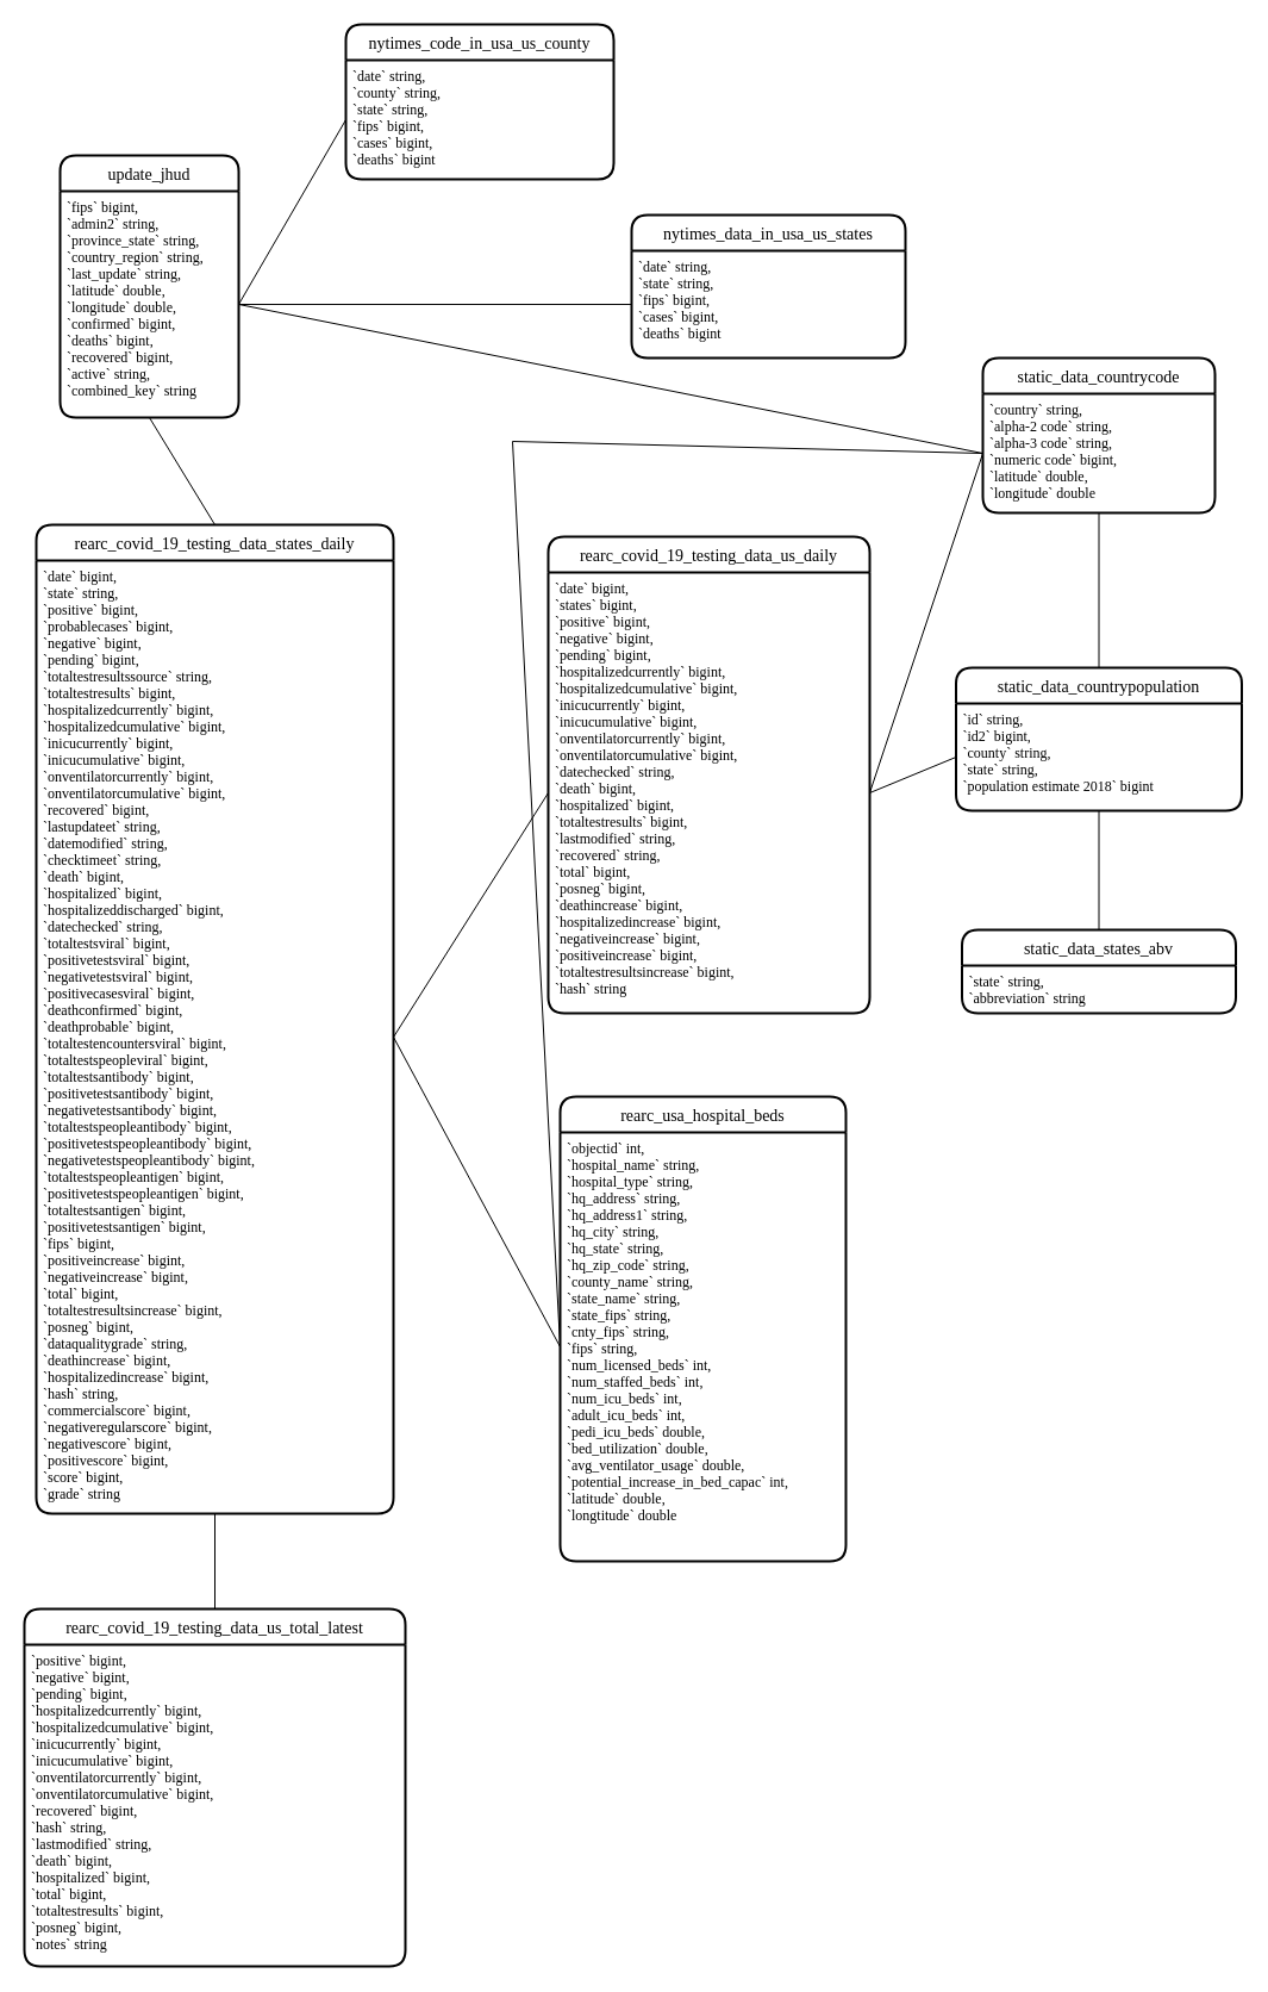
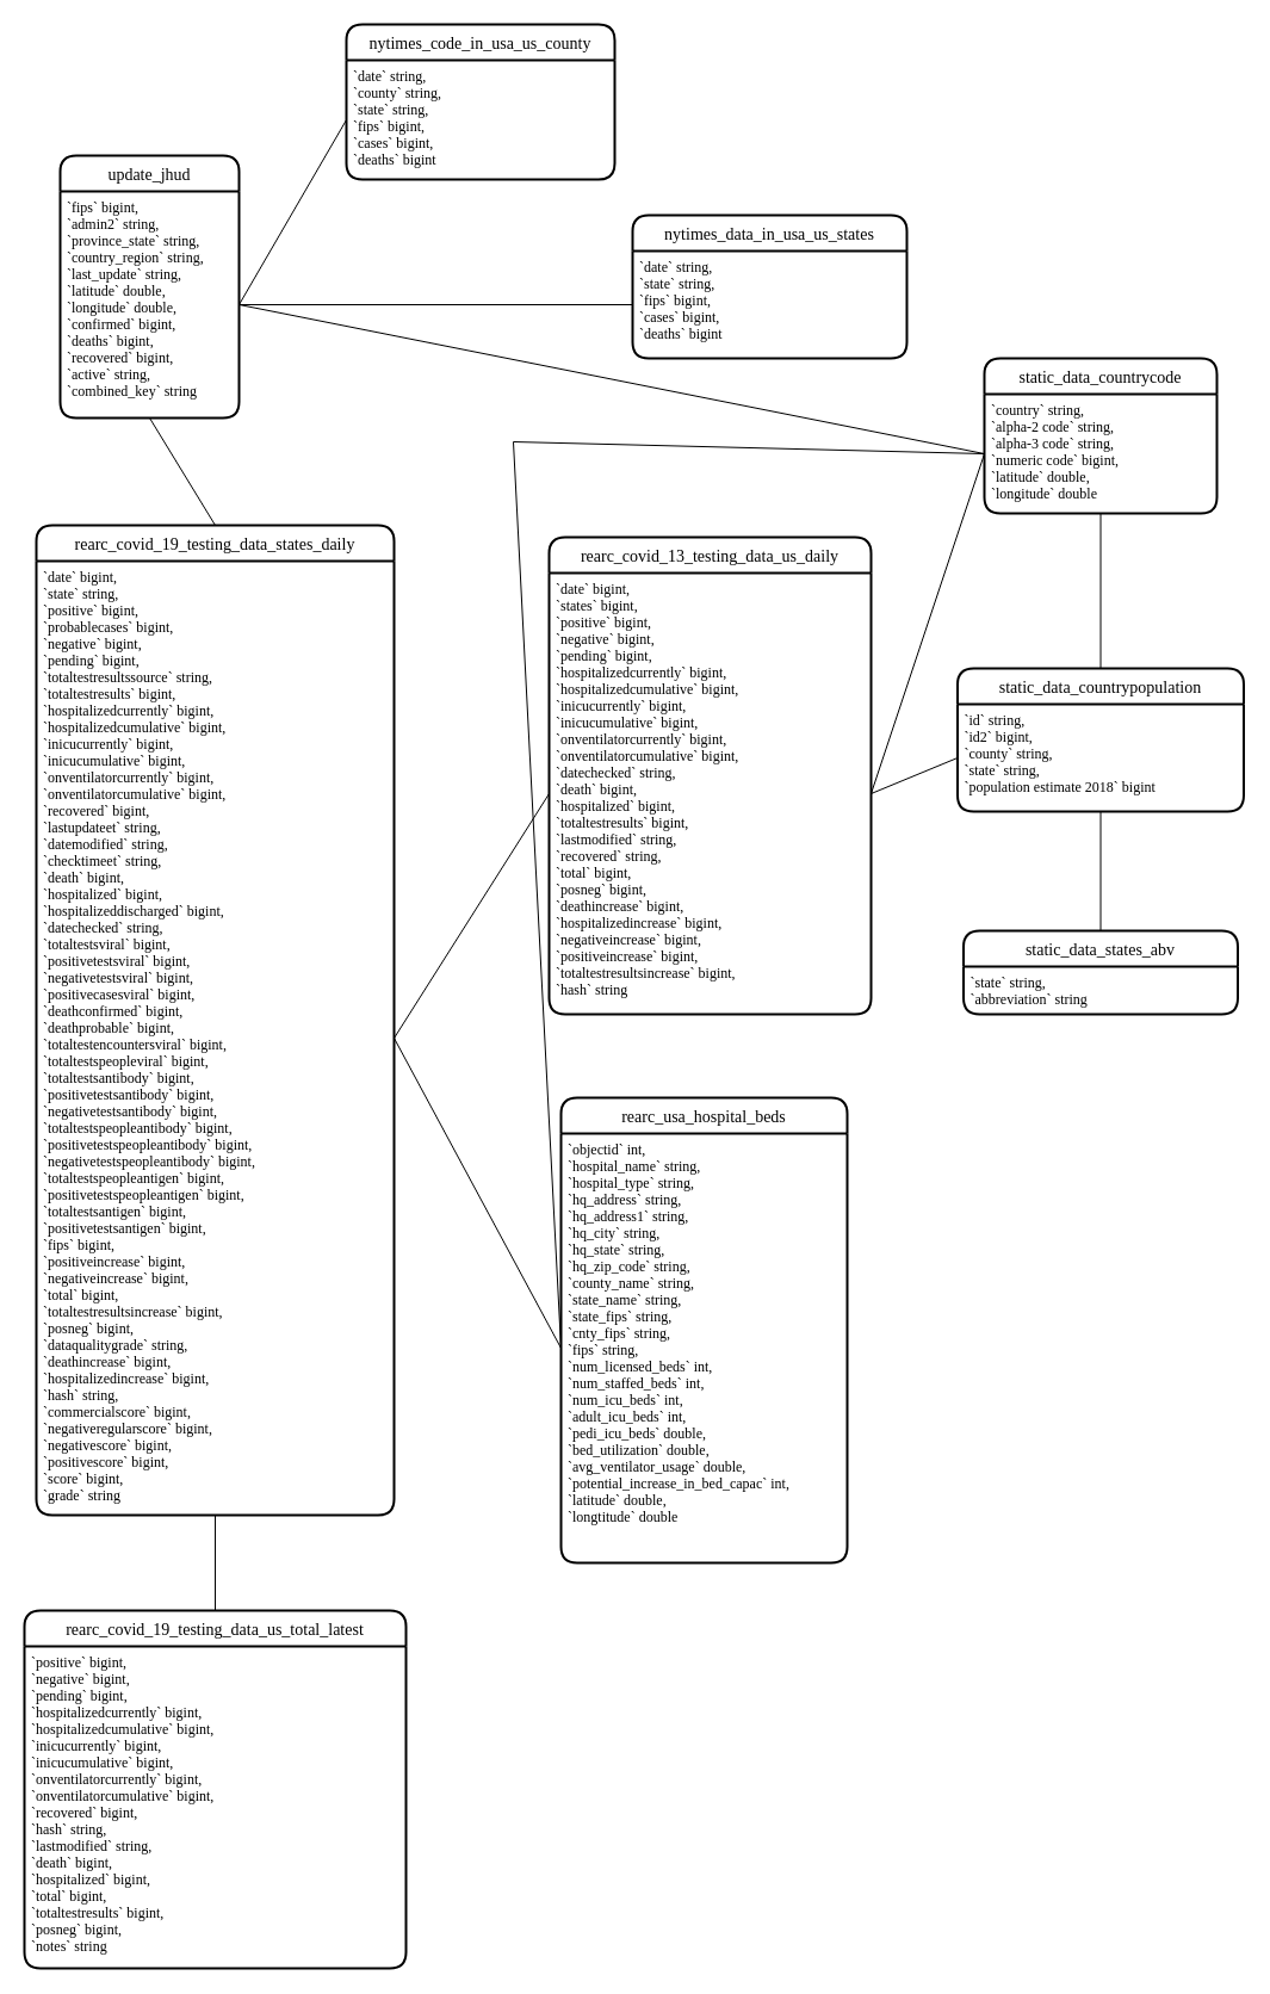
  <mxCell id="0" />
  <mxCell id="1" parent="0" />
  <mxCell id="2" value="nytimes_code_in_usa_us_county" style="swimlane;childLayout=stackLayout;horizontal=1;startSize=30;horizontalStack=0;rounded=1;fontSize=14;fontStyle=0;strokeWidth=2;resizeParent=0;resizeLast=1;shadow=0;dashed=0;align=center;fontFamily=Comic Sans MS;" parent="1" vertex="1"><mxGeometry x="290" y="20" width="225" height="130" as="geometry"><mxRectangle x="400" y="90" width="110" height="30" as="alternateBounds" /></mxGeometry></mxCell>
  <mxCell id="3" value="`date` string, &#10;  `county` string, &#10;  `state` string, &#10;  `fips` bigint, &#10;  `cases` bigint, &#10;  `deaths` bigint" style="align=left;strokeColor=none;fillColor=none;spacingLeft=4;fontSize=12;verticalAlign=top;resizable=0;rotatable=0;part=1;fontFamily=Comic Sans MS;" parent="2" vertex="1"><mxGeometry y="30" width="225" height="100" as="geometry" /></mxCell>
  <mxCell id="4" value="update_jhud" style="swimlane;childLayout=stackLayout;horizontal=1;startSize=30;horizontalStack=0;rounded=1;fontSize=14;fontStyle=0;strokeWidth=2;resizeParent=0;resizeLast=1;shadow=0;dashed=0;align=center;fontFamily=Comic Sans MS;" parent="1" vertex="1"><mxGeometry x="50" y="130" width="150" height="220" as="geometry"><mxRectangle x="400" y="90" width="110" height="30" as="alternateBounds" /></mxGeometry></mxCell>
  <mxCell id="5" value="`fips` bigint, &#10;  `admin2` string, &#10;  `province_state` string, &#10;  `country_region` string, &#10;  `last_update` string, &#10;  `latitude` double, &#10;  `longitude` double, &#10;  `confirmed` bigint, &#10;  `deaths` bigint, &#10;  `recovered` bigint, &#10;  `active` string, &#10;  `combined_key` string" style="align=left;strokeColor=none;fillColor=none;spacingLeft=4;fontSize=12;verticalAlign=top;resizable=0;rotatable=0;part=1;fontFamily=Comic Sans MS;" parent="4" vertex="1"><mxGeometry y="30" width="150" height="190" as="geometry" /></mxCell>
  <mxCell id="6" value="nytimes_data_in_usa_us_states" style="swimlane;childLayout=stackLayout;horizontal=1;startSize=30;horizontalStack=0;rounded=1;fontSize=14;fontStyle=0;strokeWidth=2;resizeParent=0;resizeLast=1;shadow=0;dashed=0;align=center;fontFamily=Comic Sans MS;" parent="1" vertex="1"><mxGeometry x="530" y="180" width="230" height="120" as="geometry"><mxRectangle x="400" y="90" width="110" height="30" as="alternateBounds" /></mxGeometry></mxCell>
  <mxCell id="7" value="`date` string, &#10;  `state` string, &#10;  `fips` bigint, &#10;  `cases` bigint, &#10;  `deaths` bigint" style="align=left;strokeColor=none;fillColor=none;spacingLeft=4;fontSize=12;verticalAlign=top;resizable=0;rotatable=0;part=1;fontFamily=Comic Sans MS;" parent="6" vertex="1"><mxGeometry y="30" width="230" height="90" as="geometry" /></mxCell>
  <mxCell id="8" value="rearc_covid_19_testing_data_states_daily" style="swimlane;childLayout=stackLayout;horizontal=1;startSize=30;horizontalStack=0;rounded=1;fontSize=14;fontStyle=0;strokeWidth=2;resizeParent=0;resizeLast=1;shadow=0;dashed=0;align=center;fontFamily=Comic Sans MS;" parent="1" vertex="1"><mxGeometry x="30" y="440" width="300" height="830" as="geometry"><mxRectangle x="400" y="90" width="110" height="30" as="alternateBounds" /></mxGeometry></mxCell>
  <mxCell id="9" value="`date` bigint, &#10;  `state` string, &#10;  `positive` bigint, &#10;  `probablecases` bigint, &#10;  `negative` bigint, &#10;  `pending` bigint, &#10;  `totaltestresultssource` string, &#10;  `totaltestresults` bigint, &#10;  `hospitalizedcurrently` bigint, &#10;  `hospitalizedcumulative` bigint, &#10;  `inicucurrently` bigint, &#10;  `inicucumulative` bigint, &#10;  `onventilatorcurrently` bigint, &#10;  `onventilatorcumulative` bigint, &#10;  `recovered` bigint, &#10;  `lastupdateet` string, &#10;  `datemodified` string, &#10;  `checktimeet` string, &#10;  `death` bigint, &#10;  `hospitalized` bigint, &#10;  `hospitalizeddischarged` bigint, &#10;  `datechecked` string, &#10;  `totaltestsviral` bigint, &#10;  `positivetestsviral` bigint, &#10;  `negativetestsviral` bigint, &#10;  `positivecasesviral` bigint, &#10;  `deathconfirmed` bigint, &#10;  `deathprobable` bigint, &#10;  `totaltestencountersviral` bigint, &#10;  `totaltestspeopleviral` bigint, &#10;  `totaltestsantibody` bigint, &#10;  `positivetestsantibody` bigint, &#10;  `negativetestsantibody` bigint, &#10;  `totaltestspeopleantibody` bigint, &#10;  `positivetestspeopleantibody` bigint, &#10;  `negativetestspeopleantibody` bigint, &#10;  `totaltestspeopleantigen` bigint, &#10;  `positivetestspeopleantigen` bigint, &#10;  `totaltestsantigen` bigint, &#10;  `positivetestsantigen` bigint, &#10;  `fips` bigint, &#10;  `positiveincrease` bigint, &#10;  `negativeincrease` bigint, &#10;  `total` bigint, &#10;  `totaltestresultsincrease` bigint, &#10;  `posneg` bigint, &#10;  `dataqualitygrade` string, &#10;  `deathincrease` bigint, &#10;  `hospitalizedincrease` bigint, &#10;  `hash` string, &#10;  `commercialscore` bigint, &#10;  `negativeregularscore` bigint, &#10;  `negativescore` bigint, &#10;  `positivescore` bigint, &#10;  `score` bigint, &#10;  `grade` string" style="align=left;strokeColor=none;fillColor=none;spacingLeft=4;fontSize=12;verticalAlign=top;resizable=0;rotatable=0;part=1;fontFamily=Comic Sans MS;" parent="8" vertex="1"><mxGeometry y="30" width="300" height="800" as="geometry" /></mxCell>
- <mxCell id="10" value="rearc_covid_19_testing_data_us_daily" style="swimlane;childLayout=stackLayout;horizontal=1;startSize=30;horizontalStack=0;rounded=1;fontSize=14;fontStyle=0;strokeWidth=2;resizeParent=0;resizeLast=1;shadow=0;dashed=0;align=center;fontFamily=Comic Sans MS;" parent="1" vertex="1"><mxGeometry x="460" y="450" width="270" height="400" as="geometry"><mxRectangle x="400" y="90" width="110" height="30" as="alternateBounds" /></mxGeometry></mxCell>
+ <mxCell id="10" value="rearc_covid_13_testing_data_us_daily" style="swimlane;childLayout=stackLayout;horizontal=1;startSize=30;horizontalStack=0;rounded=1;fontSize=14;fontStyle=0;strokeWidth=2;resizeParent=0;resizeLast=1;shadow=0;dashed=0;align=center;fontFamily=Comic Sans MS;" parent="1" vertex="1"><mxGeometry x="460" y="450" width="270" height="400" as="geometry"><mxRectangle x="400" y="90" width="110" height="30" as="alternateBounds" /></mxGeometry></mxCell>
  <mxCell id="11" value="  `date` bigint, &#10;  `states` bigint, &#10;  `positive` bigint, &#10;  `negative` bigint, &#10;  `pending` bigint, &#10;  `hospitalizedcurrently` bigint, &#10;  `hospitalizedcumulative` bigint, &#10;  `inicucurrently` bigint, &#10;  `inicucumulative` bigint, &#10;  `onventilatorcurrently` bigint, &#10;  `onventilatorcumulative` bigint, &#10;  `datechecked` string, &#10;  `death` bigint, &#10;  `hospitalized` bigint, &#10;  `totaltestresults` bigint, &#10;  `lastmodified` string, &#10;  `recovered` string, &#10;  `total` bigint, &#10;  `posneg` bigint, &#10;  `deathincrease` bigint, &#10;  `hospitalizedincrease` bigint, &#10;  `negativeincrease` bigint, &#10;  `positiveincrease` bigint, &#10;  `totaltestresultsincrease` bigint, &#10;  `hash` string" style="align=left;strokeColor=none;fillColor=none;spacingLeft=4;fontSize=12;verticalAlign=top;resizable=0;rotatable=0;part=1;fontFamily=Comic Sans MS;" parent="10" vertex="1"><mxGeometry y="30" width="270" height="370" as="geometry" /></mxCell>
  <mxCell id="12" value="rearc_usa_hospital_beds" style="swimlane;childLayout=stackLayout;horizontal=1;startSize=30;horizontalStack=0;rounded=1;fontSize=14;fontStyle=0;strokeWidth=2;resizeParent=0;resizeLast=1;shadow=0;dashed=0;align=center;fontFamily=Comic Sans MS;" parent="1" vertex="1"><mxGeometry x="470" y="920" width="240" height="390" as="geometry"><mxRectangle x="400" y="90" width="110" height="30" as="alternateBounds" /></mxGeometry></mxCell>
  <mxCell id="13" value="`objectid` int, &#10;  `hospital_name` string, &#10;  `hospital_type` string, &#10;  `hq_address` string, &#10;  `hq_address1` string, &#10;  `hq_city` string, &#10;  `hq_state` string, &#10;  `hq_zip_code` string, &#10;  `county_name` string, &#10;  `state_name` string, &#10;  `state_fips` string, &#10;  `cnty_fips` string, &#10;  `fips` string, &#10;  `num_licensed_beds` int, &#10;  `num_staffed_beds` int, &#10;  `num_icu_beds` int, &#10;  `adult_icu_beds` int, &#10;  `pedi_icu_beds` double, &#10;  `bed_utilization` double, &#10;  `avg_ventilator_usage` double, &#10;  `potential_increase_in_bed_capac` int, &#10;  `latitude` double, &#10;  `longtitude` double" style="align=left;strokeColor=none;fillColor=none;spacingLeft=4;fontSize=12;verticalAlign=top;resizable=0;rotatable=0;part=1;fontFamily=Comic Sans MS;" parent="12" vertex="1"><mxGeometry y="30" width="240" height="360" as="geometry" /></mxCell>
  <mxCell id="14" value="rearc_covid_19_testing_data_us_total_latest" style="swimlane;childLayout=stackLayout;horizontal=1;startSize=30;horizontalStack=0;rounded=1;fontSize=14;fontStyle=0;strokeWidth=2;resizeParent=0;resizeLast=1;shadow=0;dashed=0;align=center;fontFamily=Comic Sans MS;" parent="1" vertex="1"><mxGeometry x="20" y="1350" width="320" height="300" as="geometry"><mxRectangle x="400" y="90" width="110" height="30" as="alternateBounds" /></mxGeometry></mxCell>
  <mxCell id="15" value="  `positive` bigint, &#10;  `negative` bigint, &#10;  `pending` bigint, &#10;  `hospitalizedcurrently` bigint, &#10;  `hospitalizedcumulative` bigint, &#10;  `inicucurrently` bigint, &#10;  `inicucumulative` bigint, &#10;  `onventilatorcurrently` bigint, &#10;  `onventilatorcumulative` bigint, &#10;  `recovered` bigint, &#10;  `hash` string, &#10;  `lastmodified` string, &#10;  `death` bigint, &#10;  `hospitalized` bigint, &#10;  `total` bigint, &#10;  `totaltestresults` bigint, &#10;  `posneg` bigint, &#10;  `notes` string" style="align=left;strokeColor=none;fillColor=none;spacingLeft=4;fontSize=12;verticalAlign=top;resizable=0;rotatable=0;part=1;fontFamily=Comic Sans MS;" parent="14" vertex="1"><mxGeometry y="30" width="320" height="270" as="geometry" /></mxCell>
  <mxCell id="16" value="static_data_countrypopulation" style="swimlane;childLayout=stackLayout;horizontal=1;startSize=30;horizontalStack=0;rounded=1;fontSize=14;fontStyle=0;strokeWidth=2;resizeParent=0;resizeLast=1;shadow=0;dashed=0;align=center;fontFamily=Comic Sans MS;" parent="1" vertex="1"><mxGeometry x="802.5" y="560" width="240" height="120" as="geometry"><mxRectangle x="400" y="90" width="110" height="30" as="alternateBounds" /></mxGeometry></mxCell>
  <mxCell id="17" value=" `id` string, &#10;  `id2` bigint, &#10;  `county` string, &#10;  `state` string, &#10;  `population estimate 2018` bigint" style="align=left;strokeColor=none;fillColor=none;spacingLeft=4;fontSize=12;verticalAlign=top;resizable=0;rotatable=0;part=1;fontFamily=Comic Sans MS;" parent="16" vertex="1"><mxGeometry y="30" width="240" height="90" as="geometry" /></mxCell>
  <mxCell id="18" value="static_data_countrycode" style="swimlane;childLayout=stackLayout;horizontal=1;startSize=30;horizontalStack=0;rounded=1;fontSize=14;fontStyle=0;strokeWidth=2;resizeParent=0;resizeLast=1;shadow=0;dashed=0;align=center;fontFamily=Comic Sans MS;" parent="1" vertex="1"><mxGeometry x="825" y="300" width="195" height="130" as="geometry"><mxRectangle x="400" y="90" width="110" height="30" as="alternateBounds" /></mxGeometry></mxCell>
  <mxCell id="19" value="`country` string, &#10;  `alpha-2 code` string, &#10;  `alpha-3 code` string, &#10;  `numeric code` bigint, &#10;  `latitude` double, &#10;  `longitude` double" style="align=left;strokeColor=none;fillColor=none;spacingLeft=4;fontSize=12;verticalAlign=top;resizable=0;rotatable=0;part=1;fontFamily=Comic Sans MS;" parent="18" vertex="1"><mxGeometry y="30" width="195" height="100" as="geometry" /></mxCell>
  <mxCell id="20" value="static_data_states_abv" style="swimlane;childLayout=stackLayout;horizontal=1;startSize=30;horizontalStack=0;rounded=1;fontSize=14;fontStyle=0;strokeWidth=2;resizeParent=0;resizeLast=1;shadow=0;dashed=0;align=center;fontFamily=Comic Sans MS;" parent="1" vertex="1"><mxGeometry x="807.5" y="780" width="230" height="70" as="geometry"><mxRectangle x="400" y="90" width="110" height="30" as="alternateBounds" /></mxGeometry></mxCell>
  <mxCell id="21" value="  `state` string,&#10;  `abbreviation` string&#10;" style="align=left;strokeColor=none;fillColor=none;spacingLeft=4;fontSize=12;verticalAlign=top;resizable=0;rotatable=0;part=1;fontFamily=Comic Sans MS;" parent="20" vertex="1"><mxGeometry y="30" width="230" height="40" as="geometry" /></mxCell>
  <mxCell id="22" value="" style="endArrow=none;html=1;rounded=0;fontFamily=Comic Sans MS;exitX=1;exitY=0.5;exitDx=0;exitDy=0;entryX=0;entryY=0.5;entryDx=0;entryDy=0;" parent="1" source="5" target="3" edge="1"><mxGeometry relative="1" as="geometry"><mxPoint x="290" y="10" as="sourcePoint" /><mxPoint x="450" y="10" as="targetPoint" /></mxGeometry></mxCell>
  <mxCell id="23" value="" style="endArrow=none;html=1;rounded=0;fontFamily=Comic Sans MS;exitX=1;exitY=0.5;exitDx=0;exitDy=0;entryX=0;entryY=0.5;entryDx=0;entryDy=0;" parent="1" source="5" target="7" edge="1"><mxGeometry relative="1" as="geometry"><mxPoint x="210" y="265" as="sourcePoint" /><mxPoint x="300" y="110" as="targetPoint" /></mxGeometry></mxCell>
  <mxCell id="24" value="" style="endArrow=none;html=1;rounded=0;fontFamily=Comic Sans MS;exitX=1;exitY=0.5;exitDx=0;exitDy=0;entryX=0;entryY=0.5;entryDx=0;entryDy=0;" parent="1" edge="1"><mxGeometry relative="1" as="geometry"><mxPoint x="200" y="255" as="sourcePoint" /><mxPoint x="825" y="380" as="targetPoint" /></mxGeometry></mxCell>
  <mxCell id="25" value="" style="endArrow=none;html=1;rounded=0;fontFamily=Comic Sans MS;exitX=0.5;exitY=0;exitDx=0;exitDy=0;entryX=0.5;entryY=1;entryDx=0;entryDy=0;" parent="1" source="20" target="17" edge="1"><mxGeometry relative="1" as="geometry"><mxPoint x="210" y="265" as="sourcePoint" /><mxPoint x="835" y="390" as="targetPoint" /></mxGeometry></mxCell>
  <mxCell id="26" value="" style="endArrow=none;html=1;rounded=0;fontFamily=Comic Sans MS;exitX=0.5;exitY=1;exitDx=0;exitDy=0;entryX=0.5;entryY=0;entryDx=0;entryDy=0;" parent="1" source="19" target="16" edge="1"><mxGeometry relative="1" as="geometry"><mxPoint x="545" y="510" as="sourcePoint" /><mxPoint x="860" y="580" as="targetPoint" /></mxGeometry></mxCell>
  <mxCell id="27" value="" style="endArrow=none;html=1;rounded=0;fontFamily=Comic Sans MS;exitX=0.5;exitY=1;exitDx=0;exitDy=0;entryX=0.5;entryY=0;entryDx=0;entryDy=0;" parent="1" source="5" target="8" edge="1"><mxGeometry relative="1" as="geometry"><mxPoint x="210" y="265" as="sourcePoint" /><mxPoint x="300" y="110" as="targetPoint" /></mxGeometry></mxCell>
  <mxCell id="28" value="" style="endArrow=none;html=1;rounded=0;fontFamily=Comic Sans MS;exitX=1;exitY=0.5;exitDx=0;exitDy=0;entryX=0;entryY=0.5;entryDx=0;entryDy=0;" parent="1" source="9" target="11" edge="1"><mxGeometry relative="1" as="geometry"><mxPoint x="135" y="360" as="sourcePoint" /><mxPoint x="190" y="450" as="targetPoint" /></mxGeometry></mxCell>
  <mxCell id="29" value="" style="endArrow=none;html=1;rounded=0;fontFamily=Comic Sans MS;exitX=0.5;exitY=1;exitDx=0;exitDy=0;entryX=0.5;entryY=0;entryDx=0;entryDy=0;" parent="1" source="9" target="14" edge="1"><mxGeometry relative="1" as="geometry"><mxPoint x="340" y="880" as="sourcePoint" /><mxPoint x="470" y="675" as="targetPoint" /></mxGeometry></mxCell>
  <mxCell id="30" value="" style="endArrow=none;html=1;rounded=0;fontFamily=Comic Sans MS;exitX=1;exitY=0.5;exitDx=0;exitDy=0;entryX=0;entryY=0.5;entryDx=0;entryDy=0;" parent="1" source="11" target="19" edge="1"><mxGeometry relative="1" as="geometry"><mxPoint x="340" y="880" as="sourcePoint" /><mxPoint x="470" y="675" as="targetPoint" /></mxGeometry></mxCell>
  <mxCell id="31" value="" style="endArrow=none;html=1;rounded=0;fontFamily=Comic Sans MS;exitX=1;exitY=0.5;exitDx=0;exitDy=0;entryX=0;entryY=0.5;entryDx=0;entryDy=0;" parent="1" source="11" target="17" edge="1"><mxGeometry relative="1" as="geometry"><mxPoint x="740" y="675" as="sourcePoint" /><mxPoint x="835" y="390" as="targetPoint" /></mxGeometry></mxCell>
  <mxCell id="32" value="" style="endArrow=none;html=1;rounded=0;fontFamily=Comic Sans MS;exitX=1;exitY=0.5;exitDx=0;exitDy=0;entryX=0;entryY=0.5;entryDx=0;entryDy=0;" parent="1" source="9" target="13" edge="1"><mxGeometry relative="1" as="geometry"><mxPoint x="340" y="880" as="sourcePoint" /><mxPoint x="470" y="675" as="targetPoint" /></mxGeometry></mxCell>
  <mxCell id="33" value="" style="endArrow=none;html=1;rounded=0;fontFamily=Comic Sans MS;entryX=0;entryY=0.5;entryDx=0;entryDy=0;exitX=0;exitY=0.5;exitDx=0;exitDy=0;" parent="1" source="19" target="13" edge="1"><mxGeometry relative="1" as="geometry"><mxPoint x="390" y="230" as="sourcePoint" /><mxPoint x="470" y="1130" as="targetPoint" /><Array as="points"><mxPoint x="430" y="370" /></Array></mxGeometry></mxCell>
